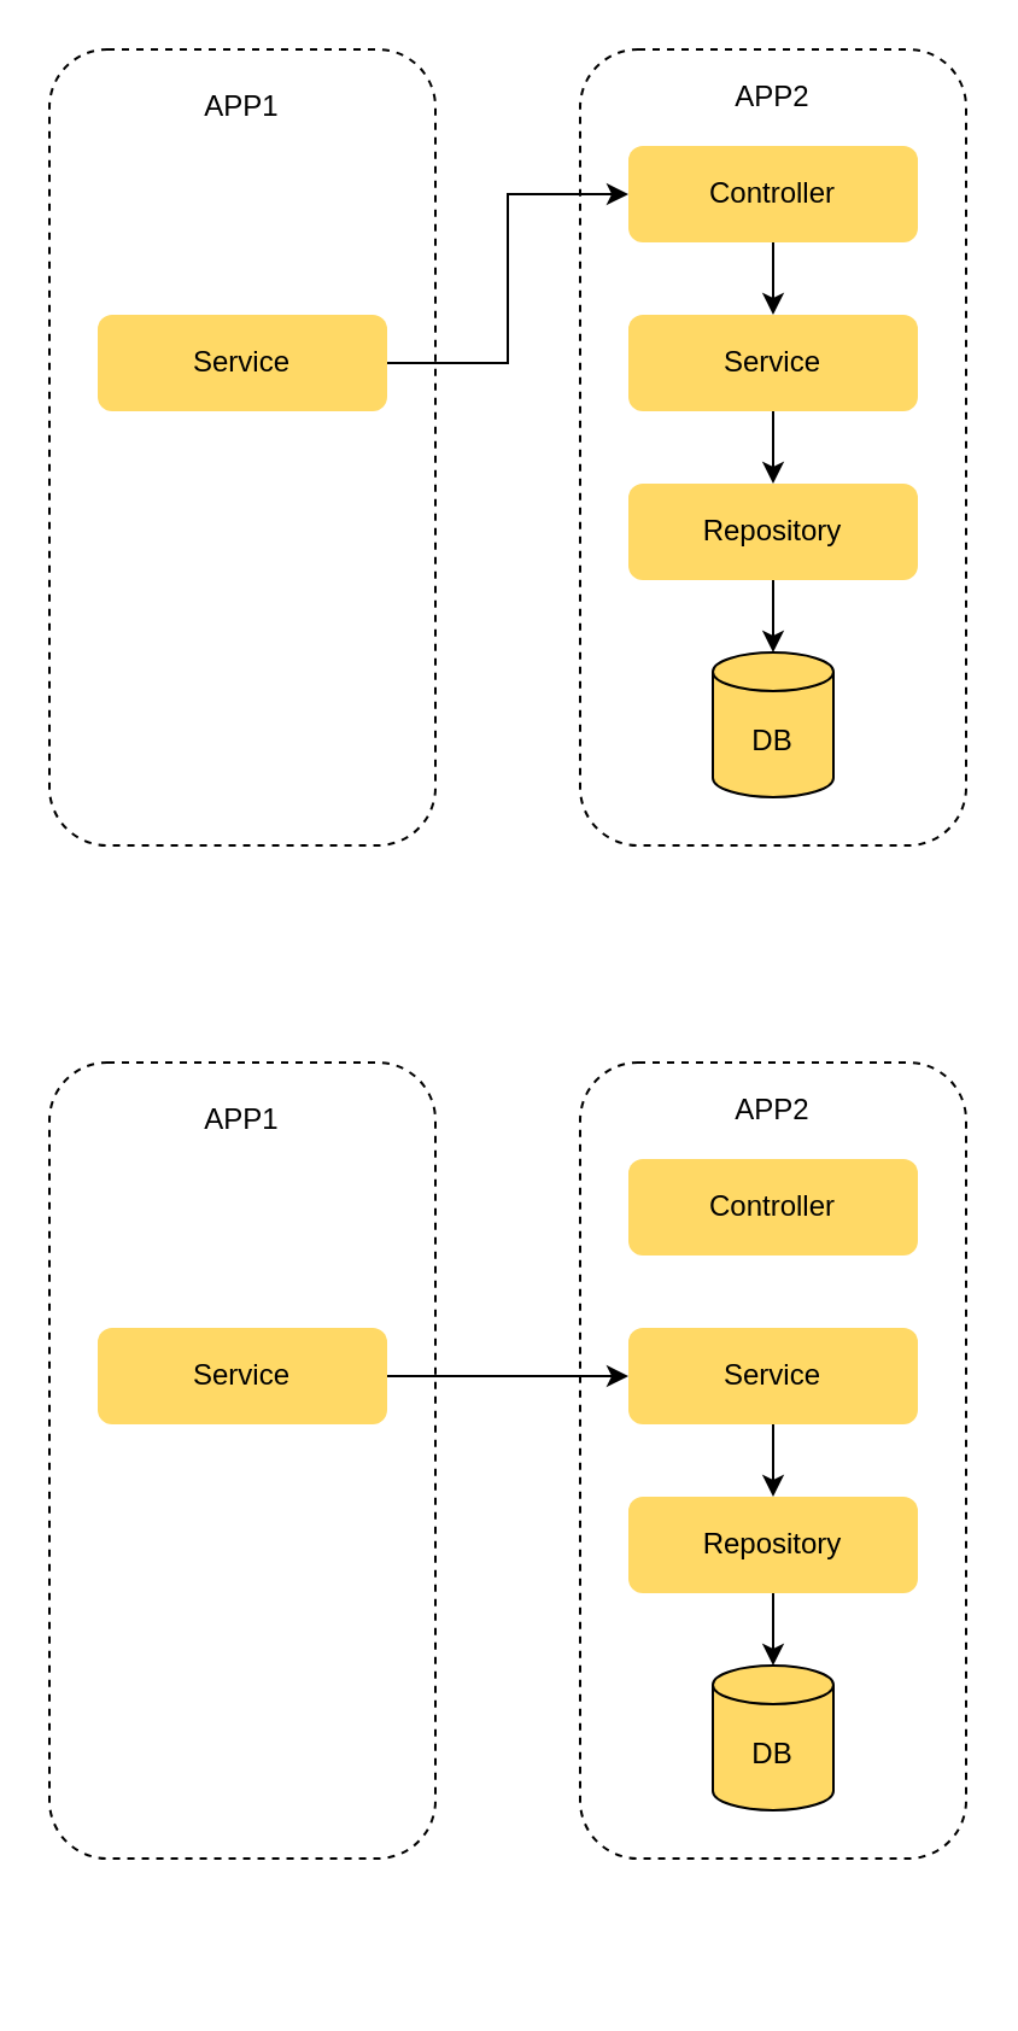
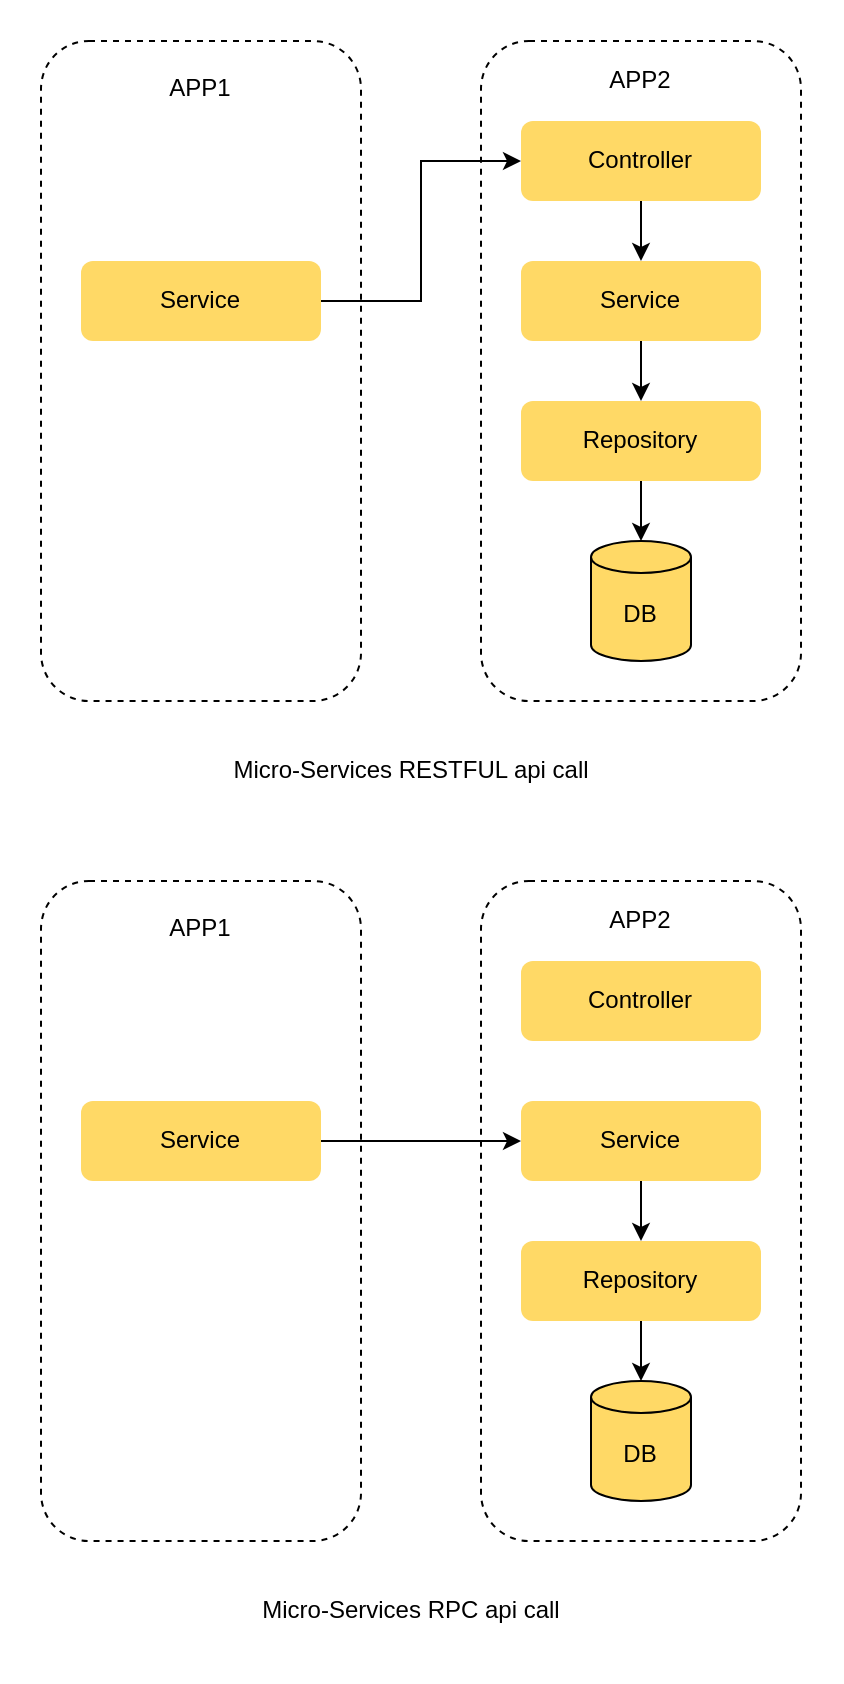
  <mxCell id="0" />
  <mxCell id="1" parent="0" />
  <mxCell id="2" style="edgeStyle=orthogonalEdgeStyle;rounded=0;orthogonalLoop=1;jettySize=auto;html=1;entryX=0.5;entryY=0;entryDx=0;entryDy=0;" parent="1" source="3" target="5" edge="1"><mxGeometry relative="1" as="geometry" /></mxCell>
  <mxCell id="3" value="Controller" style="rounded=1;whiteSpace=wrap;html=1;fillColor=#FFD966;strokeColor=none;" parent="1" vertex="1"><mxGeometry x="260" y="60" width="120" height="40" as="geometry" /></mxCell>
  <mxCell id="4" style="edgeStyle=orthogonalEdgeStyle;rounded=0;orthogonalLoop=1;jettySize=auto;html=1;entryX=0.5;entryY=0;entryDx=0;entryDy=0;" parent="1" source="5" target="9" edge="1"><mxGeometry relative="1" as="geometry" /></mxCell>
  <mxCell id="5" value="Service" style="rounded=1;whiteSpace=wrap;html=1;fillColor=#FFD966;strokeColor=none;" parent="1" vertex="1"><mxGeometry x="260" y="130" width="120" height="40" as="geometry" /></mxCell>
  <mxCell id="6" style="edgeStyle=orthogonalEdgeStyle;rounded=0;orthogonalLoop=1;jettySize=auto;html=1;entryX=0;entryY=0.5;entryDx=0;entryDy=0;" parent="1" source="7" target="3" edge="1"><mxGeometry relative="1" as="geometry" /></mxCell>
  <mxCell id="7" value="Service" style="rounded=1;whiteSpace=wrap;html=1;fillColor=#FFD966;strokeColor=none;" parent="1" vertex="1"><mxGeometry x="40" y="130" width="120" height="40" as="geometry" /></mxCell>
  <mxCell id="8" style="edgeStyle=orthogonalEdgeStyle;rounded=0;orthogonalLoop=1;jettySize=auto;html=1;entryX=0.5;entryY=0;entryDx=0;entryDy=0;entryPerimeter=0;" parent="1" source="9" target="10" edge="1"><mxGeometry relative="1" as="geometry" /></mxCell>
  <mxCell id="9" value="Repository" style="rounded=1;whiteSpace=wrap;html=1;fillColor=#FFD966;strokeColor=none;" parent="1" vertex="1"><mxGeometry x="260" y="200" width="120" height="40" as="geometry" /></mxCell>
  <mxCell id="10" value="DB" style="shape=cylinder3;whiteSpace=wrap;html=1;boundedLbl=1;backgroundOutline=1;size=8;fillColor=#FFD966;" parent="1" vertex="1"><mxGeometry x="295" y="270" width="50" height="60" as="geometry" /></mxCell>
  <mxCell id="11" value="" style="rounded=1;whiteSpace=wrap;html=1;fillColor=none;dashed=1;" parent="1" vertex="1"><mxGeometry x="20" y="20" width="160" height="330" as="geometry" /></mxCell>
  <mxCell id="12" value="APP1" style="text;html=1;strokeColor=none;fillColor=none;align=center;verticalAlign=middle;whiteSpace=wrap;rounded=0;dashed=1;" parent="1" vertex="1"><mxGeometry x="70" y="29" width="60" height="30" as="geometry" /></mxCell>
  <mxCell id="13" value="" style="rounded=1;whiteSpace=wrap;html=1;fillColor=none;dashed=1;" parent="1" vertex="1"><mxGeometry x="240" y="20" width="160" height="330" as="geometry" /></mxCell>
  <mxCell id="14" value="APP2" style="text;html=1;strokeColor=none;fillColor=none;align=center;verticalAlign=middle;whiteSpace=wrap;rounded=0;dashed=1;" parent="1" vertex="1"><mxGeometry x="290" y="25" width="60" height="30" as="geometry" /></mxCell>
+ <mxCell id="15" value="Micro-Services RESTFUL api call" style="text;html=1;strokeColor=none;fillColor=none;align=center;verticalAlign=middle;whiteSpace=wrap;rounded=0;dashed=1;" parent="1" vertex="1"><mxGeometry x="103" y="370" width="205" height="30" as="geometry" /></mxCell>
  <mxCell id="16" value="Controller" style="rounded=1;whiteSpace=wrap;html=1;fillColor=#FFD966;strokeColor=none;" parent="1" vertex="1"><mxGeometry x="260" y="480" width="120" height="40" as="geometry" /></mxCell>
  <mxCell id="17" style="edgeStyle=orthogonalEdgeStyle;rounded=0;orthogonalLoop=1;jettySize=auto;html=1;entryX=0.5;entryY=0;entryDx=0;entryDy=0;" parent="1" source="18" target="22" edge="1"><mxGeometry relative="1" as="geometry" /></mxCell>
  <mxCell id="18" value="Service" style="rounded=1;whiteSpace=wrap;html=1;fillColor=#FFD966;strokeColor=none;" parent="1" vertex="1"><mxGeometry x="260" y="550" width="120" height="40" as="geometry" /></mxCell>
  <mxCell id="19" style="edgeStyle=orthogonalEdgeStyle;rounded=0;orthogonalLoop=1;jettySize=auto;html=1;" parent="1" source="20" edge="1"><mxGeometry relative="1" as="geometry"><mxPoint x="260" y="570" as="targetPoint" /></mxGeometry></mxCell>
  <mxCell id="20" value="Service" style="rounded=1;whiteSpace=wrap;html=1;fillColor=#FFD966;strokeColor=none;" parent="1" vertex="1"><mxGeometry x="40" y="550" width="120" height="40" as="geometry" /></mxCell>
  <mxCell id="21" style="edgeStyle=orthogonalEdgeStyle;rounded=0;orthogonalLoop=1;jettySize=auto;html=1;entryX=0.5;entryY=0;entryDx=0;entryDy=0;entryPerimeter=0;" parent="1" source="22" target="23" edge="1"><mxGeometry relative="1" as="geometry" /></mxCell>
  <mxCell id="22" value="Repository" style="rounded=1;whiteSpace=wrap;html=1;fillColor=#FFD966;strokeColor=none;" parent="1" vertex="1"><mxGeometry x="260" y="620" width="120" height="40" as="geometry" /></mxCell>
  <mxCell id="23" value="DB" style="shape=cylinder3;whiteSpace=wrap;html=1;boundedLbl=1;backgroundOutline=1;size=8;fillColor=#FFD966;" parent="1" vertex="1"><mxGeometry x="295" y="690" width="50" height="60" as="geometry" /></mxCell>
  <mxCell id="24" value="" style="rounded=1;whiteSpace=wrap;html=1;fillColor=none;dashed=1;" parent="1" vertex="1"><mxGeometry x="20" y="440" width="160" height="330" as="geometry" /></mxCell>
  <mxCell id="25" value="" style="rounded=1;whiteSpace=wrap;html=1;fillColor=none;dashed=1;" parent="1" vertex="1"><mxGeometry x="240" y="440" width="160" height="330" as="geometry" /></mxCell>
  <mxCell id="26" value="APP1" style="text;html=1;strokeColor=none;fillColor=none;align=center;verticalAlign=middle;whiteSpace=wrap;rounded=0;dashed=1;" parent="1" vertex="1"><mxGeometry x="70" y="449" width="60" height="30" as="geometry" /></mxCell>
  <mxCell id="27" value="APP2" style="text;html=1;strokeColor=none;fillColor=none;align=center;verticalAlign=middle;whiteSpace=wrap;rounded=0;dashed=1;" parent="1" vertex="1"><mxGeometry x="290" y="445" width="60" height="30" as="geometry" /></mxCell>
+ <mxCell id="28" value="Micro-Services RPC api call" style="text;html=1;strokeColor=none;fillColor=none;align=center;verticalAlign=middle;whiteSpace=wrap;rounded=0;dashed=1;" parent="1" vertex="1"><mxGeometry x="103" y="790" width="205" height="30" as="geometry" /></mxCell>
